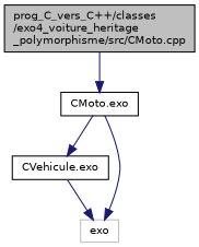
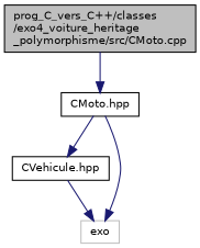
  digraph {
    node [color=black fillcolor=white fontname=Helvetica fontsize=10 shape=record style=filled]
    edge [color=midnightblue fontname=Helvetica fontsize=10 labelfontname=Helvetica labelfontsize=10 style=solid]
    n1 [fillcolor=grey75 fontcolor=black height=0.2 label="prog_C_vers_C++/classes\l/exo4_voiture_heritage\l_polymorphisme/src/CMoto.cpp" width=0.4]
-   n2 [height=0.2 label="CMoto.exo" width=0.4]
-   n3 [height=0.2 label="CVehicule.exo" width=0.4]
+   n2 [height=0.2 label="CMoto.hpp" width=0.4]
+   n3 [height=0.2 label="CVehicule.hpp" width=0.4]
    n4 [color=grey75 height=0.2 label=exo width=0.4]
    n1 -> n2
    n2 -> n3
    n2 -> n4
    n3 -> n4
  }
